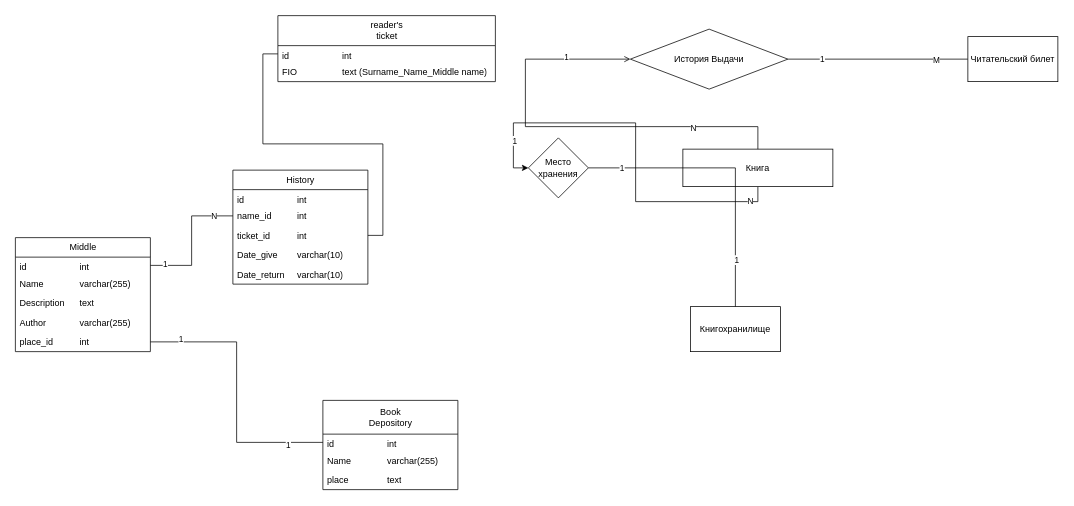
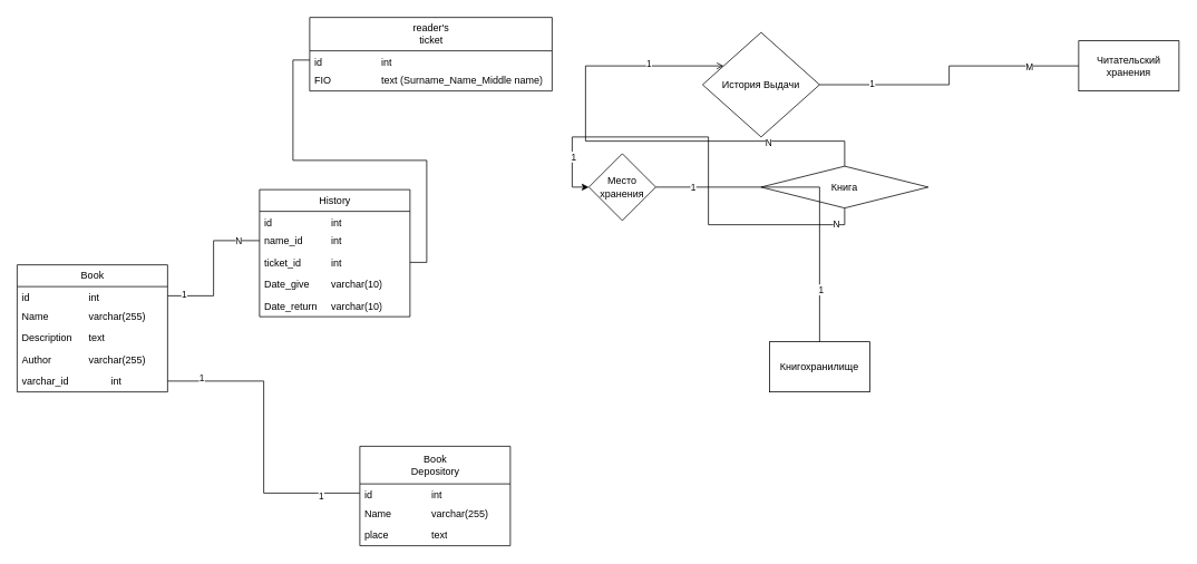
  <mxCell id="0" />
  <mxCell id="1" parent="0" />
  <mxCell id="2" value="" style="edgeStyle=orthogonalEdgeStyle;rounded=0;orthogonalLoop=1;jettySize=auto;html=1;endArrow=none;endFill=0;" parent="1" source="13" target="9" edge="1"><mxGeometry relative="1" as="geometry" /></mxCell>
  <mxCell id="3" value="1" style="edgeLabel;html=1;align=center;verticalAlign=middle;resizable=0;points=[];" parent="2" vertex="1" connectable="0"><mxGeometry x="-0.625" y="1" relative="1" as="geometry"><mxPoint as="offset" /></mxGeometry></mxCell>
  <mxCell id="4" value="M" style="edgeLabel;html=1;align=center;verticalAlign=middle;resizable=0;points=[];" parent="2" vertex="1" connectable="0"><mxGeometry x="0.642" relative="1" as="geometry"><mxPoint as="offset" /></mxGeometry></mxCell>
  <mxCell id="5" style="edgeStyle=orthogonalEdgeStyle;rounded=0;orthogonalLoop=1;jettySize=auto;html=1;exitX=0.5;exitY=1;exitDx=0;exitDy=0;entryX=0;entryY=0.5;entryDx=0;entryDy=0;" parent="1" source="8" target="18" edge="1"><mxGeometry relative="1" as="geometry" /></mxCell>
  <mxCell id="6" value="N" style="edgeLabel;html=1;align=center;verticalAlign=middle;resizable=0;points=[];" parent="5" vertex="1" connectable="0"><mxGeometry x="-0.885" y="-2" relative="1" as="geometry"><mxPoint as="offset" /></mxGeometry></mxCell>
  <mxCell id="7" value="1" style="edgeLabel;html=1;align=center;verticalAlign=middle;resizable=0;points=[];" parent="5" vertex="1" connectable="0"><mxGeometry x="0.785" y="1" relative="1" as="geometry"><mxPoint as="offset" /></mxGeometry></mxCell>
- <mxCell id="8" value="Книга" style="rounded=0;whiteSpace=wrap;html=1;" parent="1" vertex="1"><mxGeometry x="910" y="198" width="200" height="50" as="geometry" /></mxCell>
- <mxCell id="9" value="Читательский билет" style="rounded=0;whiteSpace=wrap;html=1;" parent="1" vertex="1"><mxGeometry x="1290" y="48" width="120" height="60" as="geometry" /></mxCell>
+ <mxCell id="8" value="Книга" style="rhombus;whiteSpace=wrap;html=1;" parent="1" vertex="1"><mxGeometry x="910" y="198" width="200" height="50" as="geometry" /></mxCell>
+ <mxCell id="9" value="Читательский хранения" style="rounded=0;whiteSpace=wrap;html=1;" parent="1" vertex="1"><mxGeometry x="1290" y="48" width="120" height="60" as="geometry" /></mxCell>
  <mxCell id="10" value="" style="edgeStyle=orthogonalEdgeStyle;rounded=0;orthogonalLoop=1;jettySize=auto;html=1;endArrow=open;endFill=0;exitX=0.5;exitY=0;exitDx=0;exitDy=0;" parent="1" source="8" target="13" edge="1"><mxGeometry relative="1" as="geometry"><mxPoint x="550" y="293" as="sourcePoint" /><mxPoint x="1177" y="113" as="targetPoint" /><Array as="points"><mxPoint x="1010" y="168" /><mxPoint x="700" y="168" /><mxPoint x="700" y="78" /></Array></mxGeometry></mxCell>
  <mxCell id="11" value="N" style="edgeLabel;html=1;align=center;verticalAlign=middle;resizable=0;points=[];" parent="10" vertex="1" connectable="0"><mxGeometry x="-0.59" y="1" relative="1" as="geometry"><mxPoint as="offset" /></mxGeometry></mxCell>
  <mxCell id="12" value="1" style="edgeLabel;html=1;align=center;verticalAlign=middle;resizable=0;points=[];" parent="10" vertex="1" connectable="0"><mxGeometry x="0.698" y="3" relative="1" as="geometry"><mxPoint as="offset" /></mxGeometry></mxCell>
- <mxCell id="13" value="История Выдачи" style="rhombus;whiteSpace=wrap;html=1;" parent="1" vertex="1"><mxGeometry x="840" y="38" width="210" height="80" as="geometry" /></mxCell>
+ <mxCell id="13" value="История Выдачи" style="rhombus;whiteSpace=wrap;html=1;" parent="1" vertex="1"><mxGeometry x="840" y="38" width="140" height="125" as="geometry" /></mxCell>
  <mxCell id="14" value="Книгохранилище" style="rounded=0;whiteSpace=wrap;html=1;" parent="1" vertex="1"><mxGeometry x="920" y="408" width="120" height="60" as="geometry" /></mxCell>
  <mxCell id="15" style="edgeStyle=orthogonalEdgeStyle;rounded=0;orthogonalLoop=1;jettySize=auto;html=1;exitX=1;exitY=0.5;exitDx=0;exitDy=0;endArrow=none;endFill=0;" parent="1" source="18" target="14" edge="1"><mxGeometry relative="1" as="geometry" /></mxCell>
  <mxCell id="16" value="1" style="edgeLabel;html=1;align=center;verticalAlign=middle;resizable=0;points=[];" parent="15" vertex="1" connectable="0"><mxGeometry x="0.669" y="1" relative="1" as="geometry"><mxPoint as="offset" /></mxGeometry></mxCell>
  <mxCell id="17" value="1" style="edgeLabel;html=1;align=center;verticalAlign=middle;resizable=0;points=[];" parent="15" vertex="1" connectable="0"><mxGeometry x="-0.703" y="-3" relative="1" as="geometry"><mxPoint x="-13" y="-3" as="offset" /></mxGeometry></mxCell>
  <mxCell id="18" value="Место хранения" style="rhombus;whiteSpace=wrap;html=1;" parent="1" vertex="1"><mxGeometry x="704" y="183" width="80" height="80" as="geometry" /></mxCell>
- <mxCell id="19" value="Middle" style="swimlane;fontStyle=0;childLayout=stackLayout;horizontal=1;startSize=26;fillColor=none;horizontalStack=0;resizeParent=1;resizeParentMax=0;resizeLast=0;collapsible=1;marginBottom=0;html=1;" parent="1" vertex="1"><mxGeometry x="20" y="316" width="180" height="152" as="geometry" /></mxCell>
+ <mxCell id="19" value="Book" style="swimlane;fontStyle=0;childLayout=stackLayout;horizontal=1;startSize=26;fillColor=none;horizontalStack=0;resizeParent=1;resizeParentMax=0;resizeLast=0;collapsible=1;marginBottom=0;html=1;" parent="1" vertex="1"><mxGeometry x="20" y="316" width="180" height="152" as="geometry" /></mxCell>
  <mxCell id="20" value="id&lt;span style=&quot;white-space: pre;&quot;&gt;&#09;&lt;/span&gt;&lt;span style=&quot;white-space: pre;&quot;&gt;&#09;&lt;/span&gt;&lt;span style=&quot;white-space: pre;&quot;&gt;&#09;&lt;/span&gt;int" style="text;strokeColor=none;fillColor=none;align=left;verticalAlign=top;spacingLeft=4;spacingRight=4;overflow=hidden;rotatable=0;points=[[0,0.5],[1,0.5]];portConstraint=eastwest;whiteSpace=wrap;html=1;" parent="19" vertex="1"><mxGeometry y="26" width="180" height="22" as="geometry" /></mxCell>
  <mxCell id="21" value="Name&amp;nbsp;&lt;span style=&quot;white-space: pre;&quot;&gt;&#09;&lt;/span&gt;&lt;span style=&quot;white-space: pre;&quot;&gt;&#09;&lt;/span&gt;varchar(255)" style="text;strokeColor=none;fillColor=none;align=left;verticalAlign=top;spacingLeft=4;spacingRight=4;overflow=hidden;rotatable=0;points=[[0,0.5],[1,0.5]];portConstraint=eastwest;whiteSpace=wrap;html=1;" parent="19" vertex="1"><mxGeometry y="48" width="180" height="26" as="geometry" /></mxCell>
  <mxCell id="22" value="Description&amp;nbsp;&lt;span style=&quot;white-space: pre;&quot;&gt;&#09;&lt;/span&gt;text" style="text;strokeColor=none;fillColor=none;align=left;verticalAlign=top;spacingLeft=4;spacingRight=4;overflow=hidden;rotatable=0;points=[[0,0.5],[1,0.5]];portConstraint=eastwest;whiteSpace=wrap;html=1;" parent="19" vertex="1"><mxGeometry y="74" width="180" height="26" as="geometry" /></mxCell>
  <mxCell id="23" value="Au&lt;span style=&quot;background-color: initial;&quot;&gt;thor&amp;nbsp;&lt;span style=&quot;white-space: pre;&quot;&gt;&#09;&lt;/span&gt;&lt;span style=&quot;white-space: pre;&quot;&gt;&#09;&lt;/span&gt;&lt;/span&gt;varchar(255)" style="text;strokeColor=none;fillColor=none;align=left;verticalAlign=top;spacingLeft=4;spacingRight=4;overflow=hidden;rotatable=0;points=[[0,0.5],[1,0.5]];portConstraint=eastwest;whiteSpace=wrap;html=1;" parent="19" vertex="1"><mxGeometry y="100" width="180" height="26" as="geometry" /></mxCell>
- <mxCell id="24" value="place_id&lt;span style=&quot;white-space: pre;&quot;&gt;&#09;&lt;/span&gt;&lt;span style=&quot;white-space: pre;&quot;&gt;&#09;&lt;/span&gt;int" style="text;strokeColor=none;fillColor=none;align=left;verticalAlign=top;spacingLeft=4;spacingRight=4;overflow=hidden;rotatable=0;points=[[0,0.5],[1,0.5]];portConstraint=eastwest;whiteSpace=wrap;html=1;" parent="19" vertex="1"><mxGeometry y="126" width="180" height="26" as="geometry" /></mxCell>
+ <mxCell id="24" value="varchar_id&lt;span style=&quot;white-space: pre;&quot;&gt;&#09;&lt;/span&gt;&lt;span style=&quot;white-space: pre;&quot;&gt;&#09;&lt;/span&gt;int" style="text;strokeColor=none;fillColor=none;align=left;verticalAlign=top;spacingLeft=4;spacingRight=4;overflow=hidden;rotatable=0;points=[[0,0.5],[1,0.5]];portConstraint=eastwest;whiteSpace=wrap;html=1;" parent="19" vertex="1"><mxGeometry y="126" width="180" height="26" as="geometry" /></mxCell>
  <mxCell id="25" value="&lt;span style=&quot;white-space: pre-wrap;&quot;&gt;Book &lt;/span&gt;&lt;span style=&quot;white-space: pre-wrap;&quot; data-src-align=&quot;0:14&quot; class=&quot;EzKURWReUAB5oZgtQNkl&quot;&gt;Depository&lt;/span&gt;" style="swimlane;fontStyle=0;childLayout=stackLayout;horizontal=1;startSize=45;fillColor=none;horizontalStack=0;resizeParent=1;resizeParentMax=0;resizeLast=0;collapsible=1;marginBottom=0;html=1;" parent="1" vertex="1"><mxGeometry x="430" y="533" width="180" height="119" as="geometry" /></mxCell>
  <mxCell id="26" value="id&lt;span style=&quot;white-space: pre;&quot;&gt;&#09;&lt;/span&gt;&lt;span style=&quot;white-space: pre;&quot;&gt;&#09;&lt;/span&gt;&lt;span style=&quot;white-space: pre;&quot;&gt;&#09;&lt;/span&gt;int" style="text;strokeColor=none;fillColor=none;align=left;verticalAlign=top;spacingLeft=4;spacingRight=4;overflow=hidden;rotatable=0;points=[[0,0.5],[1,0.5]];portConstraint=eastwest;whiteSpace=wrap;html=1;" parent="25" vertex="1"><mxGeometry y="45" width="180" height="22" as="geometry" /></mxCell>
  <mxCell id="27" value="Name&amp;nbsp;&lt;span style=&quot;white-space: pre;&quot;&gt;&#09;&lt;/span&gt;&lt;span style=&quot;white-space: pre;&quot;&gt;&#09;&lt;/span&gt;varchar(255)" style="text;strokeColor=none;fillColor=none;align=left;verticalAlign=top;spacingLeft=4;spacingRight=4;overflow=hidden;rotatable=0;points=[[0,0.5],[1,0.5]];portConstraint=eastwest;whiteSpace=wrap;html=1;" parent="25" vertex="1"><mxGeometry y="67" width="180" height="26" as="geometry" /></mxCell>
  <mxCell id="28" value="place&lt;span style=&quot;white-space: pre;&quot;&gt;&#09;&lt;/span&gt;&amp;nbsp;&lt;span style=&quot;white-space: pre;&quot;&gt;&#09;&lt;/span&gt;text" style="text;strokeColor=none;fillColor=none;align=left;verticalAlign=top;spacingLeft=4;spacingRight=4;overflow=hidden;rotatable=0;points=[[0,0.5],[1,0.5]];portConstraint=eastwest;whiteSpace=wrap;html=1;" parent="25" vertex="1"><mxGeometry y="93" width="180" height="26" as="geometry" /></mxCell>
  <mxCell id="29" style="edgeStyle=orthogonalEdgeStyle;rounded=0;orthogonalLoop=1;jettySize=auto;html=1;exitX=1;exitY=0.5;exitDx=0;exitDy=0;endArrow=none;endFill=0;" parent="1" source="24" target="26" edge="1"><mxGeometry relative="1" as="geometry" /></mxCell>
  <mxCell id="30" value="1" style="edgeLabel;html=1;align=center;verticalAlign=middle;resizable=0;points=[];" vertex="1" connectable="0" parent="29"><mxGeometry x="-0.781" y="4" relative="1" as="geometry"><mxPoint as="offset" /></mxGeometry></mxCell>
  <mxCell id="31" value="1" style="edgeLabel;html=1;align=center;verticalAlign=middle;resizable=0;points=[];" vertex="1" connectable="0" parent="29"><mxGeometry x="0.741" y="-3" relative="1" as="geometry"><mxPoint as="offset" /></mxGeometry></mxCell>
  <mxCell id="32" value="&lt;div&gt;&lt;span style=&quot;background-color: initial; white-space: pre-wrap;&quot; data-src-align=&quot;0:12&quot; class=&quot;EzKURWReUAB5oZgtQNkl&quot;&gt;reader&lt;/span&gt;&lt;span style=&quot;background-color: initial; white-space: pre-wrap;&quot;&gt;'s &lt;/span&gt;&lt;span style=&quot;background-color: initial; white-space: pre-wrap;&quot; data-src-align=&quot;13:5&quot; class=&quot;EzKURWReUAB5oZgtQNkl&quot;&gt;ticket&lt;/span&gt;&lt;br&gt;&lt;/div&gt;" style="swimlane;fontStyle=0;childLayout=stackLayout;horizontal=1;startSize=40;fillColor=none;horizontalStack=0;resizeParent=1;resizeParentMax=0;resizeLast=0;collapsible=1;marginBottom=0;html=1;" parent="1" vertex="1"><mxGeometry x="370" y="20" width="290" height="88" as="geometry"><mxRectangle x="120" y="230" width="110" height="30" as="alternateBounds" /></mxGeometry></mxCell>
  <mxCell id="33" value="id&lt;span style=&quot;white-space: pre;&quot;&gt;&#09;&lt;/span&gt;&lt;span style=&quot;white-space: pre;&quot;&gt;&#09;&lt;/span&gt;&lt;span style=&quot;white-space: pre;&quot;&gt;&#09;&lt;/span&gt;int" style="text;strokeColor=none;fillColor=none;align=left;verticalAlign=top;spacingLeft=4;spacingRight=4;overflow=hidden;rotatable=0;points=[[0,0.5],[1,0.5]];portConstraint=eastwest;whiteSpace=wrap;html=1;" parent="32" vertex="1"><mxGeometry y="40" width="290" height="22" as="geometry" /></mxCell>
  <mxCell id="34" value="FIO&lt;span style=&quot;white-space: pre;&quot;&gt;&#09;&lt;/span&gt;&lt;span style=&quot;white-space: pre;&quot;&gt;&#09;&lt;/span&gt;&amp;nbsp;&lt;span style=&quot;white-space: pre;&quot;&gt;&#09;&lt;/span&gt;text (&lt;span style=&quot;white-space-collapse: preserve;&quot; data-src-align=&quot;0:7&quot; class=&quot;EzKURWReUAB5oZgtQNkl&quot;&gt;Surname&lt;/span&gt;_Name_&lt;span style=&quot;white-space-collapse: preserve;&quot; data-src-align=&quot;0:8&quot; class=&quot;EzKURWReUAB5oZgtQNkl&quot;&gt;Middle&lt;/span&gt;&lt;span style=&quot;white-space-collapse: preserve;&quot;&gt; name&lt;/span&gt;)" style="text;strokeColor=none;fillColor=none;align=left;verticalAlign=top;spacingLeft=4;spacingRight=4;overflow=hidden;rotatable=0;points=[[0,0.5],[1,0.5]];portConstraint=eastwest;whiteSpace=wrap;html=1;" parent="32" vertex="1"><mxGeometry y="62" width="290" height="26" as="geometry" /></mxCell>
  <mxCell id="35" value="History" style="swimlane;fontStyle=0;childLayout=stackLayout;horizontal=1;startSize=26;fillColor=none;horizontalStack=0;resizeParent=1;resizeParentMax=0;resizeLast=0;collapsible=1;marginBottom=0;html=1;" parent="1" vertex="1"><mxGeometry x="310" y="226" width="180" height="152" as="geometry" /></mxCell>
  <mxCell id="36" value="id&lt;span style=&quot;white-space: pre;&quot;&gt;&#09;&lt;/span&gt;&lt;span style=&quot;white-space: pre;&quot;&gt;&#09;&lt;/span&gt;&lt;span style=&quot;white-space: pre;&quot;&gt;&#09;&lt;/span&gt;int" style="text;strokeColor=none;fillColor=none;align=left;verticalAlign=top;spacingLeft=4;spacingRight=4;overflow=hidden;rotatable=0;points=[[0,0.5],[1,0.5]];portConstraint=eastwest;whiteSpace=wrap;html=1;" parent="35" vertex="1"><mxGeometry y="26" width="180" height="22" as="geometry" /></mxCell>
  <mxCell id="37" value="name_id&amp;nbsp;&lt;span style=&quot;white-space: pre;&quot;&gt;&#09;&lt;/span&gt;&lt;span style=&quot;white-space: pre;&quot;&gt;&#09;&lt;/span&gt;int" style="text;strokeColor=none;fillColor=none;align=left;verticalAlign=top;spacingLeft=4;spacingRight=4;overflow=hidden;rotatable=0;points=[[0,0.5],[1,0.5]];portConstraint=eastwest;whiteSpace=wrap;html=1;" parent="35" vertex="1"><mxGeometry y="48" width="180" height="26" as="geometry" /></mxCell>
  <mxCell id="38" value="ticket_id&lt;span style=&quot;white-space: pre;&quot;&gt;&#09;&lt;/span&gt;&amp;nbsp;&lt;span style=&quot;white-space: pre;&quot;&gt;&#09;&lt;/span&gt;int" style="text;strokeColor=none;fillColor=none;align=left;verticalAlign=top;spacingLeft=4;spacingRight=4;overflow=hidden;rotatable=0;points=[[0,0.5],[1,0.5]];portConstraint=eastwest;whiteSpace=wrap;html=1;" parent="35" vertex="1"><mxGeometry y="74" width="180" height="26" as="geometry" /></mxCell>
  <mxCell id="39" value="Date_give&lt;span style=&quot;white-space: pre;&quot;&gt;&#09;&lt;/span&gt;varchar(10)" style="text;strokeColor=none;fillColor=none;align=left;verticalAlign=top;spacingLeft=4;spacingRight=4;overflow=hidden;rotatable=0;points=[[0,0.5],[1,0.5]];portConstraint=eastwest;whiteSpace=wrap;html=1;" parent="35" vertex="1"><mxGeometry y="100" width="180" height="26" as="geometry" /></mxCell>
  <mxCell id="40" value="Date_return&lt;span style=&quot;white-space: pre;&quot;&gt;&#09;&lt;/span&gt;varchar(10)" style="text;strokeColor=none;fillColor=none;align=left;verticalAlign=top;spacingLeft=4;spacingRight=4;overflow=hidden;rotatable=0;points=[[0,0.5],[1,0.5]];portConstraint=eastwest;whiteSpace=wrap;html=1;" parent="35" vertex="1"><mxGeometry y="126" width="180" height="26" as="geometry" /></mxCell>
  <mxCell id="41" style="edgeStyle=orthogonalEdgeStyle;rounded=0;orthogonalLoop=1;jettySize=auto;html=1;exitX=1;exitY=0.5;exitDx=0;exitDy=0;endArrow=none;endFill=0;" parent="1" source="20" target="37" edge="1"><mxGeometry relative="1" as="geometry" /></mxCell>
  <mxCell id="42" value="1" style="edgeLabel;html=1;align=center;verticalAlign=middle;resizable=0;points=[];" parent="41" vertex="1" connectable="0"><mxGeometry x="-0.784" y="2" relative="1" as="geometry"><mxPoint as="offset" /></mxGeometry></mxCell>
  <mxCell id="43" value="N" style="edgeLabel;html=1;align=center;verticalAlign=middle;resizable=0;points=[];" parent="41" vertex="1" connectable="0"><mxGeometry x="0.705" relative="1" as="geometry"><mxPoint as="offset" /></mxGeometry></mxCell>
  <mxCell id="44" style="edgeStyle=orthogonalEdgeStyle;rounded=0;orthogonalLoop=1;jettySize=auto;html=1;exitX=1;exitY=0.5;exitDx=0;exitDy=0;entryX=0;entryY=0.5;entryDx=0;entryDy=0;endArrow=none;endFill=0;" parent="1" source="38" target="33" edge="1"><mxGeometry relative="1" as="geometry" /></mxCell>
